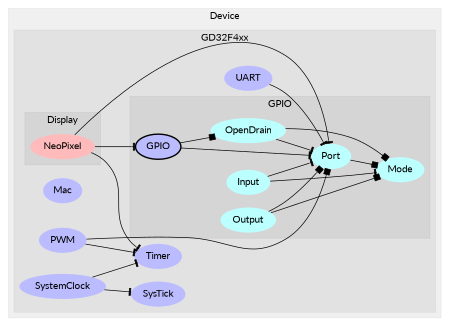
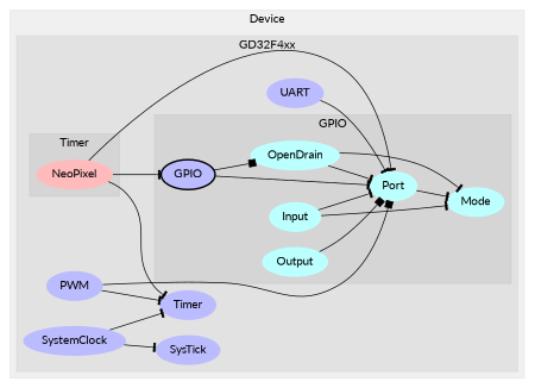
  digraph {
    fontname=Lato
    rankdir=LR
    node [fillcolor="#bbbbff" fontname=Lato penwidth=0 style=filled]
    edge [arrowhead=tee fontname=Lato]
    n1 [fillcolor="#ffbbbb" label=NeoPixel]
    n2 [label=GPIO style="filled,bold" penwidth=""]
    n3 [fillcolor="#bbffff" label=Input]
    n4 [fillcolor="#bbffff" label=Mode]
    n5 [fillcolor="#bbffff" label=Output]
    n6 [fillcolor="#bbffff" label=OpenDrain]
    n7 [fillcolor="#bbffff" label=Port]
    n8 [label=UART]
-   n9 [label=Mac]
    n10 [label=SysTick]
    n11 [label=PWM]
    n12 [label=SystemClock]
    n13 [label=Timer]
    subgraph cluster_1 {
      color="#0000000F"
      label=Device
      style=filled
      subgraph cluster_2 {
        color="#0000000F"
        label=GD32F4xx
        style=filled
        n8
-       n9
        n10
        n11
        n12
        n13
        subgraph cluster_3 {
          color="#0000000F"
-         label=Display
+         label=Timer
          style=filled
          n1
        }
        subgraph cluster_4 {
          color="#0000000F"
          label=GPIO
          style=filled
          n2
          n3
          n4
          n5
          n6
          n7
        }
      }
    }
    n1 -> n2
    n1 -> n7
    n1 -> n13
    n2 -> n6 [arrowhead=box]
    n2 -> n7
    n3 -> n4
    n3 -> n7
-   n5 -> n4 [arrowhead=box]
    n5 -> n7 [arrowhead=box]
-   n6 -> n4 [arrowhead=box]
+   n6 -> n4
    n6 -> n7
-   n7 -> n4 [arrowhead=box]
+   n7 -> n4
    n8 -> n7
    n11 -> n7 [arrowhead=box]
    n11 -> n13
    n12 -> n10
    n12 -> n13
  }
